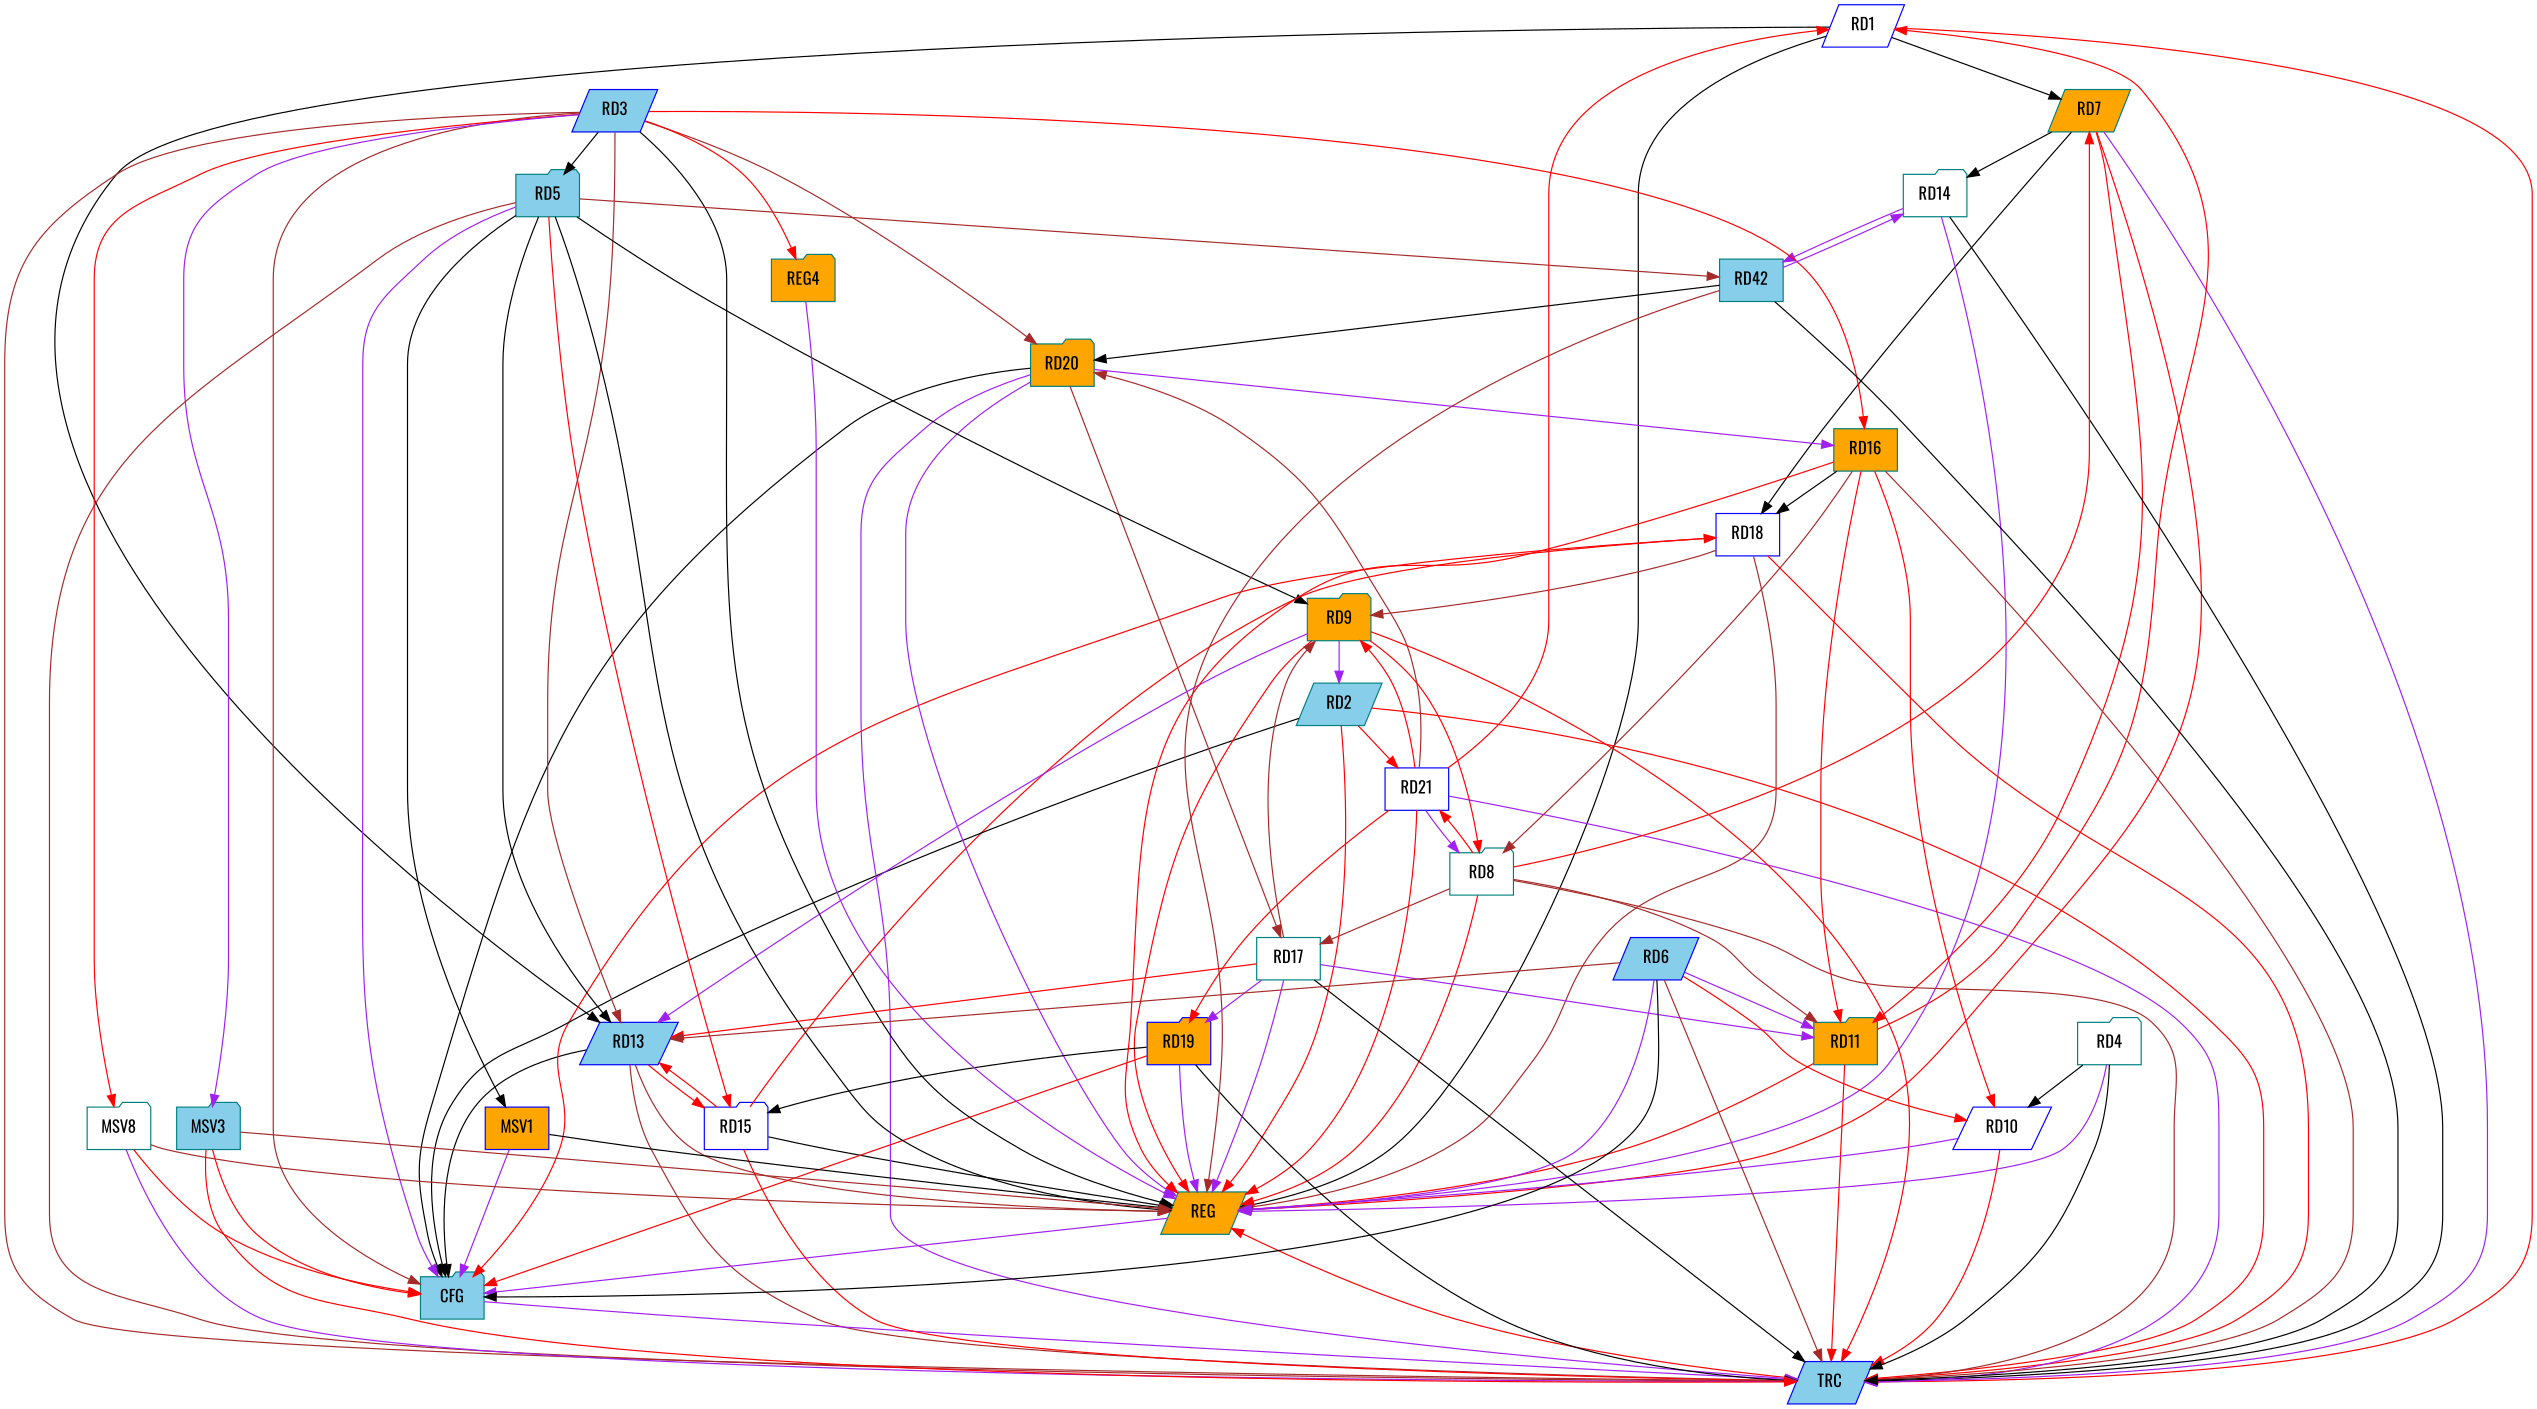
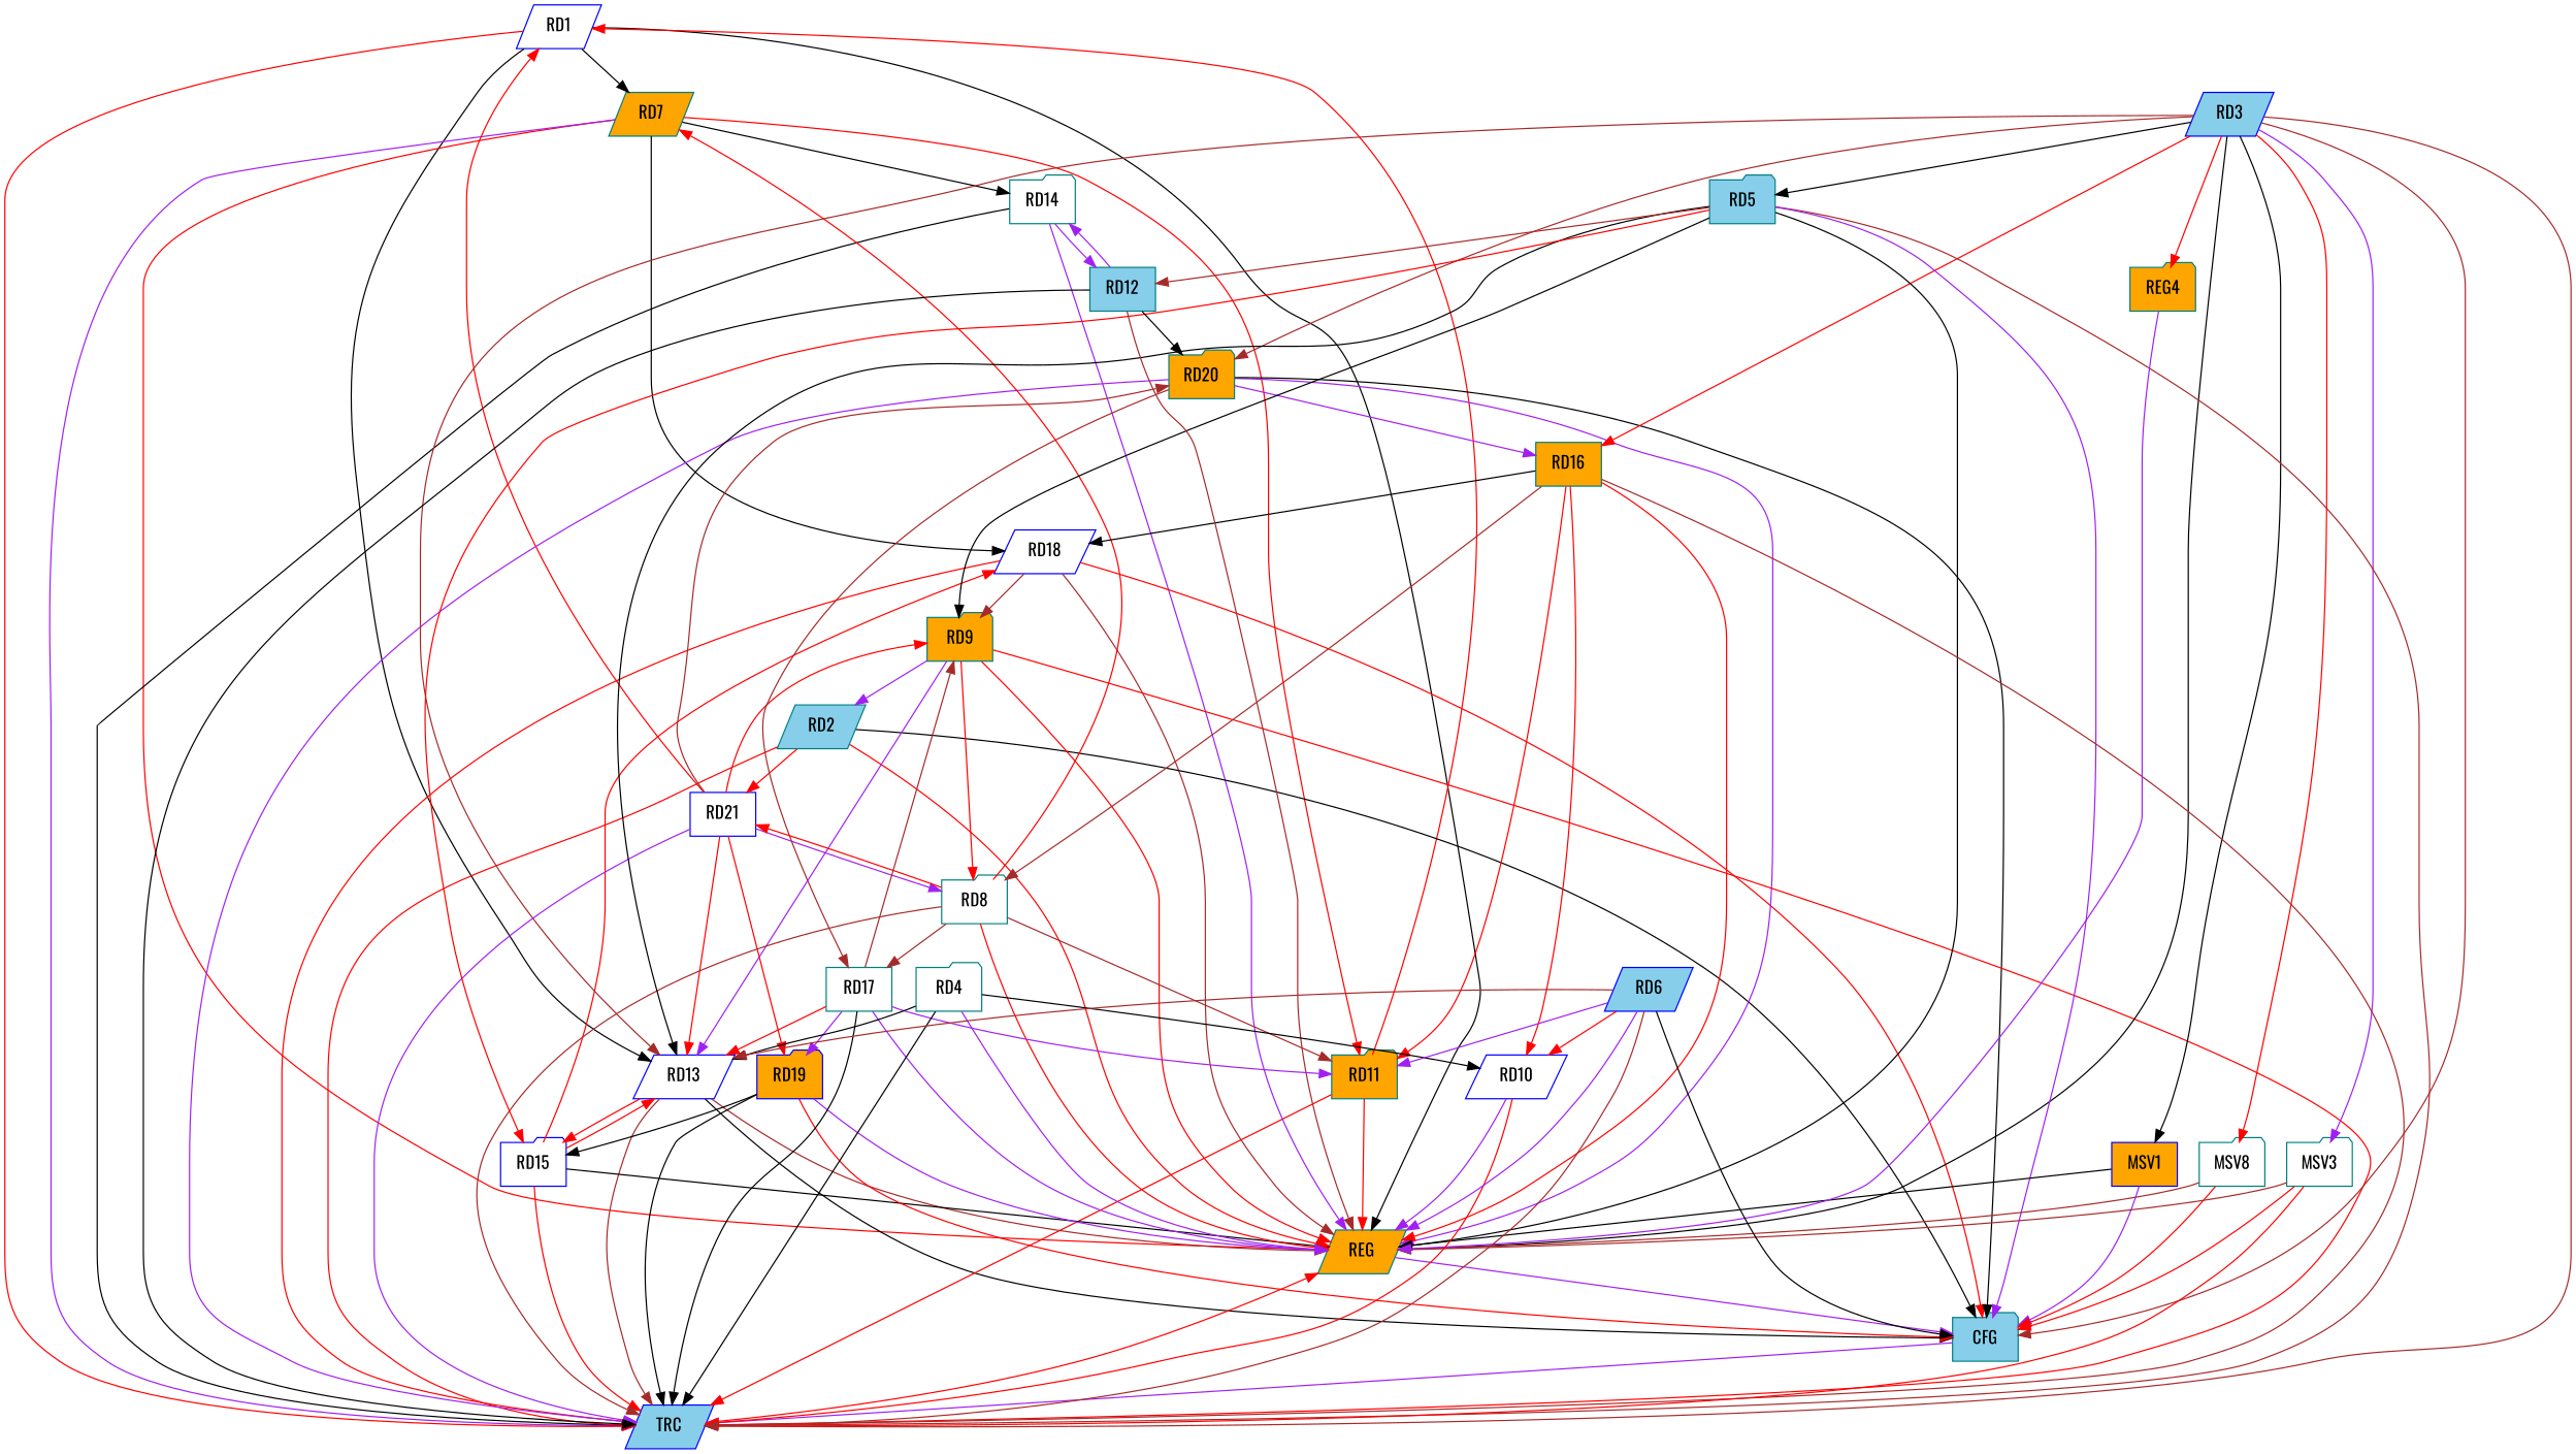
  strict digraph {
    fontname=Oswald
    node [color=teal fillcolor=white fontname=Oswald shape=folder style=filled]
    edge [color=red fontname=Oswald]
    n1 [color=blue label=RD1 shape=parallelogram]
    n2 [fillcolor=orange label=RD7 shape=parallelogram]
-   n3 [color=blue fillcolor=skyblue label=RD13 shape=parallelogram]
+   n3 [color=blue label=RD13 shape=parallelogram]
    n4 [fillcolor=orange label=REG shape=parallelogram]
    n5 [color=blue fillcolor=skyblue label=TRC shape=parallelogram]
    n6 [fillcolor=orange label=RD11]
    n7 [label=RD14]
-   n8 [color=blue label=RD18 shape=box]
+   n8 [color=blue label=RD18 shape=parallelogram]
    n9 [fillcolor=skyblue label=CFG]
    n10 [color=blue label=RD15]
    n11 [fillcolor=skyblue label=RD2 shape=parallelogram]
    n12 [color=blue label=RD21 shape=box]
    n13 [fillcolor=orange label=RD20]
    n14 [fillcolor=orange label=RD9]
    n15 [label=RD8]
    n16 [color=blue fillcolor=orange label=RD19]
    n17 [color=blue fillcolor=skyblue label=RD3 shape=parallelogram]
    n18 [fillcolor=skyblue label=RD5]
    n19 [fillcolor=orange label=RD16 shape=box]
    n20 [color=blue fillcolor=orange label=MSV1 shape=box]
    n21 [label=MSV8]
-   n22 [fillcolor=skyblue label=MSV3]
+   n22 [label=MSV3]
    n23 [fillcolor=orange label=REG4]
-   n24 [fillcolor=skyblue label=RD42 shape=box]
+   n24 [fillcolor=skyblue label=RD12 shape=box]
    n25 [color=blue label=RD10 shape=parallelogram]
    n26 [label=RD17 shape=box]
    n27 [label=RD4]
    n28 [color=blue fillcolor=skyblue label=RD6 shape=parallelogram]
    n1 -> n2 [color=black]
    n1 -> n3 [color=black]
    n1 -> n4 [color=black]
    n1 -> n5
    n2 -> n4
    n2 -> n5 [color=purple]
    n2 -> n6
    n2 -> n7 [color=black]
    n2 -> n8 [color=black]
    n3 -> n4 [color=brown]
    n3 -> n5 [color=brown]
    n3 -> n9 [color=black]
    n3 -> n10
    n4 -> n9 [color=purple]
    n5 -> n4
    n6 -> n1
    n6 -> n4
    n6 -> n5
    n7 -> n4 [color=purple]
    n7 -> n5 [color=black]
    n7 -> n24 [color=purple]
    n8 -> n4 [color=brown]
    n8 -> n5
    n8 -> n9
    n8 -> n14 [color=brown]
    n9 -> n5 [color=purple]
    n10 -> n3
    n10 -> n4 [color=black]
    n10 -> n5
    n10 -> n8
    n11 -> n4
    n11 -> n5
    n11 -> n9 [color=black]
    n11 -> n12
    n12 -> n1
-   n12 -> n4
+   n12 -> n3
    n12 -> n5 [color=purple]
    n12 -> n13 [color=brown]
    n12 -> n14
    n12 -> n15 [color=purple]
    n12 -> n16
    n13 -> n4 [color=purple]
    n13 -> n5 [color=purple]
    n13 -> n9 [color=black]
    n13 -> n19 [color=purple]
    n13 -> n26 [color=brown]
    n14 -> n3 [color=purple]
    n14 -> n4
    n14 -> n5
    n14 -> n11 [color=purple]
    n14 -> n15
    n15 -> n2
    n15 -> n4
    n15 -> n5 [color=brown]
    n15 -> n6 [color=brown]
    n15 -> n12
    n15 -> n26 [color=brown]
    n16 -> n4 [color=purple]
    n16 -> n5 [color=black]
    n16 -> n9
    n16 -> n10 [color=black]
    n17 -> n3 [color=brown]
    n17 -> n4 [color=black]
    n17 -> n5 [color=brown]
    n17 -> n9 [color=brown]
    n17 -> n13 [color=brown]
    n17 -> n18 [color=black]
    n17 -> n19
-   n18 -> n20 [color=black]
+   n17 -> n20 [color=black]
    n17 -> n21
    n17 -> n22 [color=purple]
    n17 -> n23
    n18 -> n3 [color=black]
    n18 -> n4 [color=black]
    n18 -> n5 [color=brown]
    n18 -> n9 [color=purple]
    n18 -> n10
    n18 -> n14 [color=black]
    n18 -> n24 [color=brown]
    n19 -> n4
    n19 -> n5 [color=brown]
    n19 -> n6
    n19 -> n8 [color=black]
    n19 -> n15 [color=brown]
    n19 -> n25
    n20 -> n4 [color=black]
    n20 -> n9 [color=purple]
    n21 -> n4 [color=brown]
-   n21 -> n5 [color=purple]
    n21 -> n9
    n22 -> n4 [color=brown]
    n22 -> n5
    n22 -> n9
    n23 -> n4 [color=purple]
    n24 -> n4 [color=brown]
    n24 -> n5 [color=black]
    n24 -> n7 [color=purple]
    n24 -> n13 [color=black]
    n25 -> n4 [color=purple]
    n25 -> n5
    n26 -> n3
    n26 -> n4 [color=purple]
    n26 -> n5 [color=black]
    n26 -> n6 [color=purple]
    n26 -> n14 [color=brown]
    n26 -> n16 [color=purple]
+   n27 -> n3 [color=black]
    n27 -> n4 [color=purple]
    n27 -> n5 [color=black]
    n27 -> n25 [color=black]
    n28 -> n3 [color=brown]
    n28 -> n4 [color=purple]
    n28 -> n5 [color=brown]
    n28 -> n6 [color=purple]
    n28 -> n9 [color=black]
    n28 -> n25
  }
